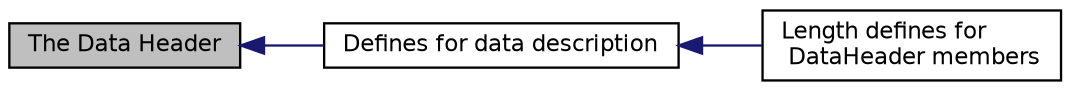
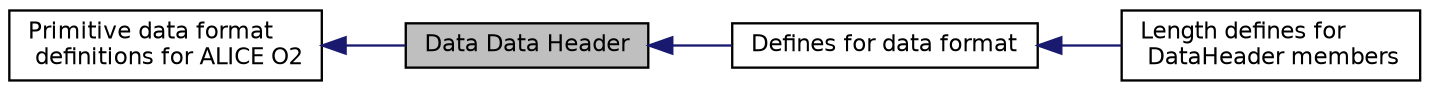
  digraph {
    rankdir=LR
    node [color=black fontname=Helvetica fontsize=10 shape=record]
    edge [color=midnightblue dir=back fontname=Helvetica fontsize=10 labelfontname=Helvetica labelfontsize=10 shape=plaintext style=solid]
-   n1 [fillcolor=grey75 fontcolor=black height=0.2 label="The Data Header" style=filled width=0.4]
-   n2 [height=0.2 label="Defines for data description" width=0.4]
+   n1 [fillcolor=grey75 fontcolor=black height=0.2 label="Data Data Header" style=filled width=0.4]
+   n2 [height=0.2 label="Defines for data format" width=0.4]
    n3 [height=0.2 label="Length defines for\l DataHeader members" width=0.4]
+   n4 [height=0.2 label="Primitive data format\l definitions for ALICE O2" width=0.4]
    n1 -> n2
    n2 -> n3
+   n4 -> n1
  }
